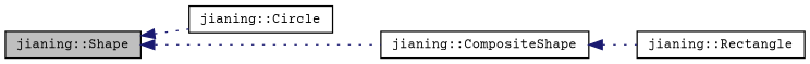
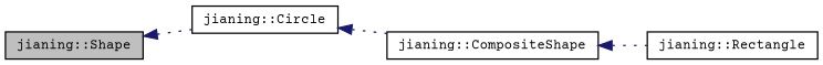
  digraph {
    fontname="Courier Prime"
    rankdir=LR
    node [color=black fillcolor=white fontname="Courier Prime" fontsize=10 shape=record style=filled]
    edge [color=midnightblue dir=back fontname="Courier Prime" fontsize=10 labelfontname=Helvetica labelfontsize=10 style=dotted]
    n1 [fillcolor=grey75 fontcolor=black height=0.2 label="jianing::Shape" width=0.4]
    n2 [height=0.2 label="jianing::Circle" width=0.4]
    n3 [height=0.2 label="jianing::CompositeShape" width=0.4]
    n4 [height=0.2 label="jianing::Rectangle" width=0.4]
    n1 -> n2
-   n1 -> n3
+   n2 -> n3
    n3 -> n4
  }
